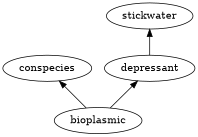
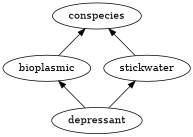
  digraph {
    edge [dir=back]
    n1 [label=bioplasmic]
    n2 [label=conspecies]
    n3 [label=stickwater]
    n4 [label=depressant]
    n2 -> n1
+   n2 -> n3
    n3 -> n4
-   n4 -> n1
+   n1 -> n4
  }
